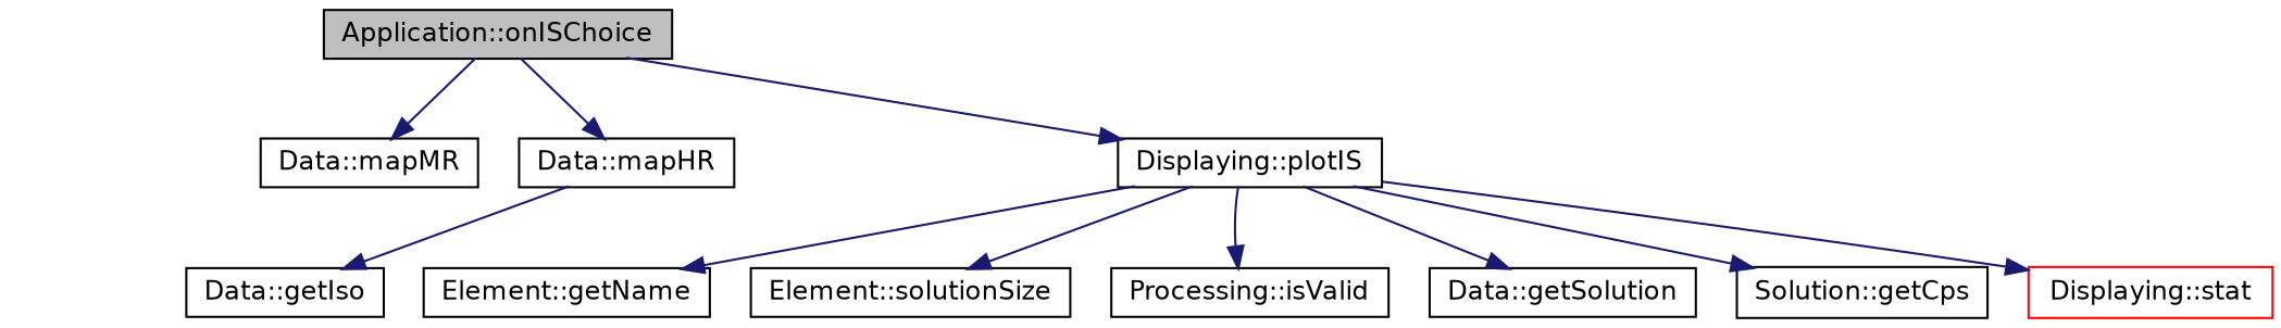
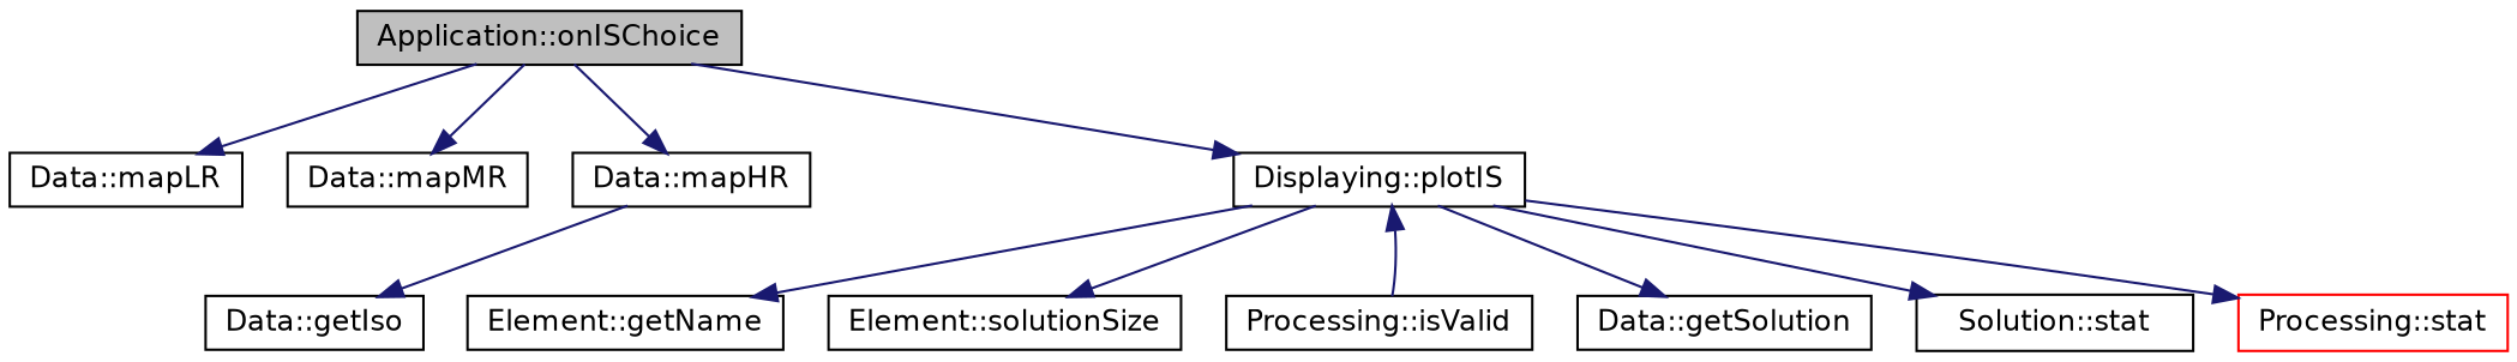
  digraph {
    rankdir=TB
    node [color=black fillcolor=white fontname=Helvetica fontsize=12 shape=record style=filled]
    edge [color=midnightblue fontname=Helvetica fontsize=12 labelfontname=Helvetica labelfontsize=12 style=solid]
    n1 [fillcolor=grey75 fontcolor=black height=0.2 label="Application::onISChoice" width=0.4]
+   n2 [height=0.2 label="Data::mapLR" width=0.4]
    n3 [height=0.2 label="Data::mapMR" width=0.4]
    n4 [height=0.2 label="Data::mapHR" width=0.4]
    n5 [height=0.2 label="Displaying::plotIS" width=0.4]
    n6 [height=0.2 label="Data::getIso" width=0.4]
    n7 [height=0.2 label="Element::getName" width=0.4]
    n8 [height=0.2 label="Element::solutionSize" width=0.4]
    n9 [height=0.2 label="Processing::isValid" width=0.4]
    n10 [height=0.2 label="Data::getSolution" width=0.4]
-   n11 [height=0.2 label="Solution::getCps" width=0.4]
-   n12 [color=red height=0.2 label="Displaying::stat" width=0.4]
+   n11 [height=0.2 label="Solution::stat" width=0.4]
+   n12 [color=red height=0.2 label="Processing::stat" width=0.4]
+   n1 -> n2
    n1 -> n3
    n1 -> n4
    n1 -> n5
    n4 -> n6
    n5 -> n7
    n5 -> n8
-   n5 -> n9
+   n9 -> n5
    n5 -> n10
    n5 -> n11
    n5 -> n12
  }
